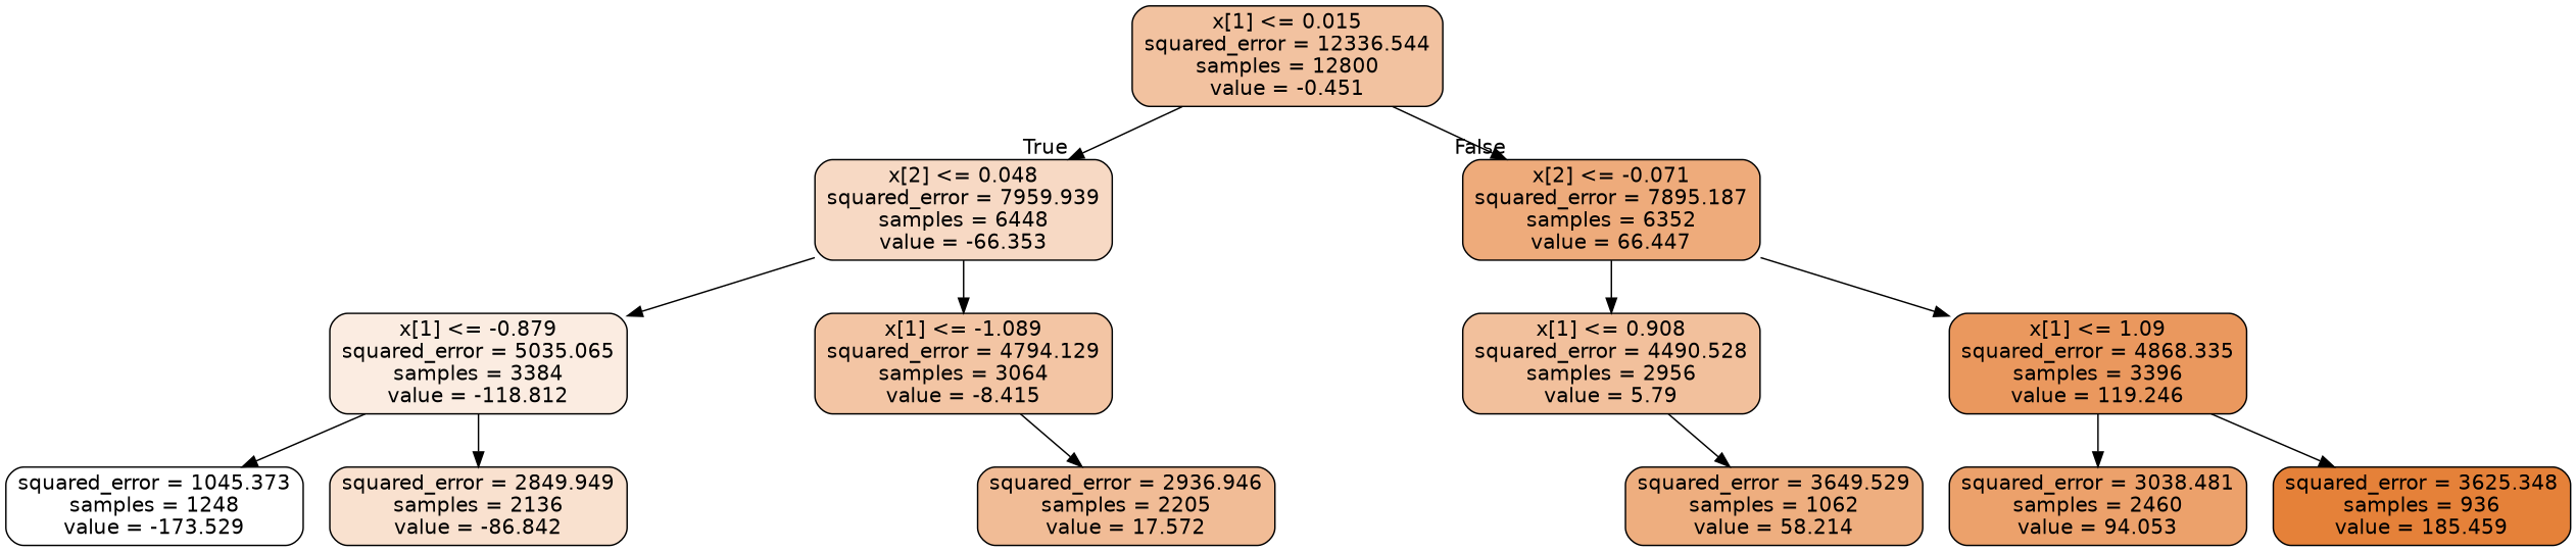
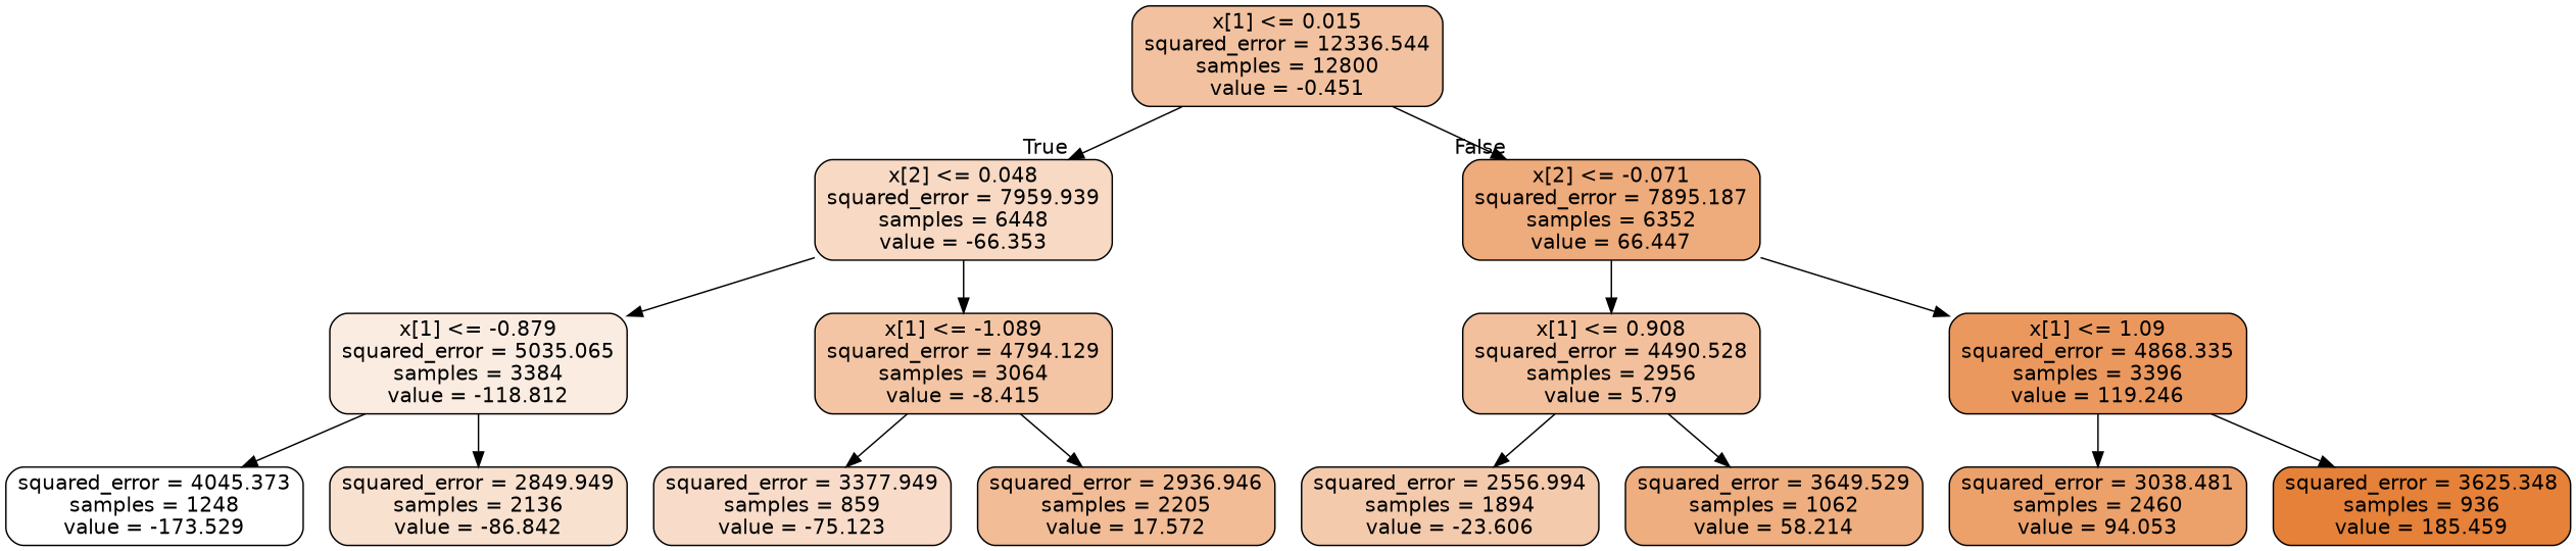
  digraph {
    node [color=black fontname=helvetica shape=box style="filled, rounded"]
    edge [fontname=helvetica]
    n1 [fillcolor="#f2c2a0" label="x[1] <= 0.015\nsquared_error = 12336.544\nsamples = 12800\nvalue = -0.451"]
    n2 [fillcolor="#f7d9c4" label="x[2] <= 0.048\nsquared_error = 7959.939\nsamples = 6448\nvalue = -66.353"]
    n3 [fillcolor="#eeab7b" label="x[2] <= -0.071\nsquared_error = 7895.187\nsamples = 6352\nvalue = 66.447"]
    n4 [fillcolor="#fbece1" label="x[1] <= -0.879\nsquared_error = 5035.065\nsamples = 3384\nvalue = -118.812"]
    n5 [fillcolor="#f3c5a4" label="x[1] <= -1.089\nsquared_error = 4794.129\nsamples = 3064\nvalue = -8.415"]
    n6 [fillcolor="#f2c09c" label="x[1] <= 0.908\nsquared_error = 4490.528\nsamples = 2956\nvalue = 5.79"]
    n7 [fillcolor="#ea985e" label="x[1] <= 1.09\nsquared_error = 4868.335\nsamples = 3396\nvalue = 119.246"]
-   n8 [fillcolor="#ffffff" label="squared_error = 1045.373\nsamples = 1248\nvalue = -173.529"]
+   n8 [fillcolor="#ffffff" label="squared_error = 4045.373\nsamples = 1248\nvalue = -173.529"]
    n9 [fillcolor="#f9e1cf" label="squared_error = 2849.949\nsamples = 2136\nvalue = -86.842"]
+   n10 [fillcolor="#f8dcc9" label="squared_error = 3377.949\nsamples = 859\nvalue = -75.123"]
    n11 [fillcolor="#f1bc96" label="squared_error = 2936.946\nsamples = 2205\nvalue = 17.572"]
+   n12 [fillcolor="#f4caac" label="squared_error = 2556.994\nsamples = 1894\nvalue = -23.606"]
    n13 [fillcolor="#eeae7f" label="squared_error = 3649.529\nsamples = 1062\nvalue = 58.214"]
    n14 [fillcolor="#eca16b" label="squared_error = 3038.481\nsamples = 2460\nvalue = 94.053"]
    n15 [fillcolor="#e58139" label="squared_error = 3625.348\nsamples = 936\nvalue = 185.459"]
    n1 -> n2 [headlabel=True labelangle=45 labeldistance=2.5]
    n1 -> n3 [headlabel=False labelangle=-45 labeldistance=2.5]
    n2 -> n4
    n2 -> n5
    n3 -> n6
    n3 -> n7
    n4 -> n8
    n4 -> n9
+   n5 -> n10
    n5 -> n11
+   n6 -> n12
    n6 -> n13
    n7 -> n14
    n7 -> n15
  }
